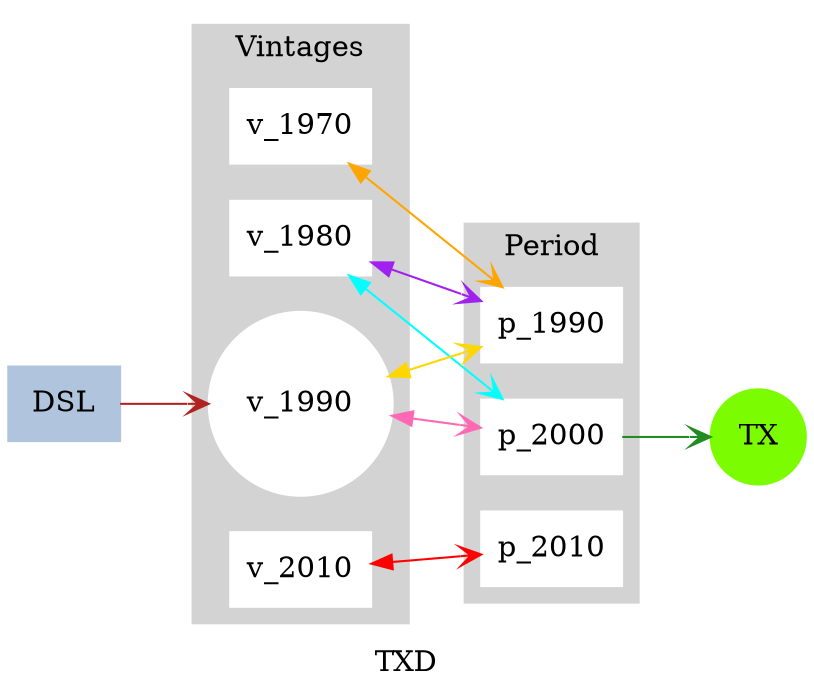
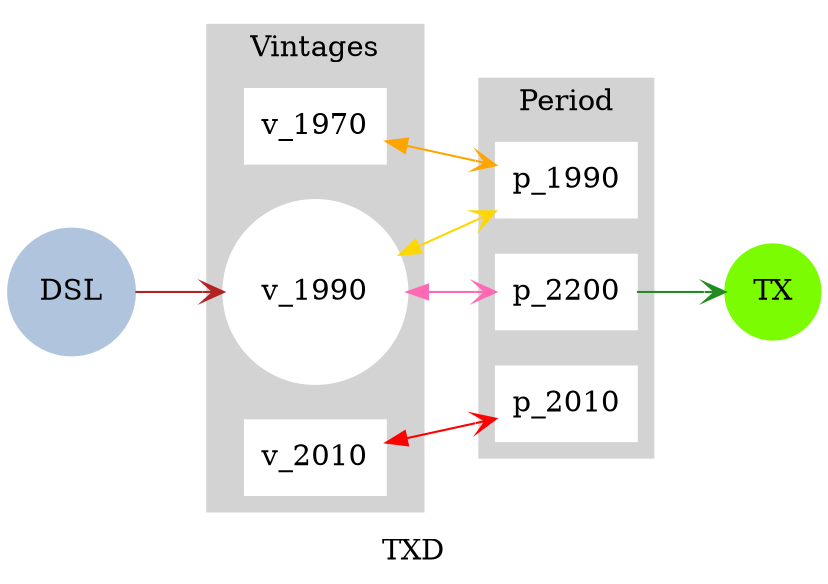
  strict digraph {
    color=black
    compound=True
    concentrate=True
    label=TXD
    rankdir=LR
    splines=False
    node [color=white shape=box style=filled]
    edge [arrowhead=vee decorate=True dir=both fontsize=8 labelfloat=false labelfontcolor=lightgreen weight=0.5]
    v_1970
-   v_1980
    v_1990 [shape=circle]
    v_2010
    p_1990
-   p_2000
+   p_2000 [label=p_2200]
    p_2010
    TX [color=lawngreen shape=circle]
-   DSL [color=lightsteelblue]
+   DSL [color=lightsteelblue shape=circle]
    subgraph cluster_1 {
      color=lightgrey
      label=Vintages
      style=filled
      v_1970
-     v_1980
      v_1990
      v_2010
    }
    subgraph cluster_2 {
      color=lightgrey
      label=Period
      style=filled
      p_1990
      p_2000
      p_2010
    }
    subgraph sub_3 {
      TX
      DSL
    }
    subgraph sub_4 {
      v_1990
      p_2000
      TX
      DSL
    }
    subgraph sub_5 {
      v_1970
-     v_1980
      v_1990
      v_2010
      p_1990
      p_2000
      p_2010
    }
    v_1970 -> p_1990 [color=orange label="   "]
-   v_1980 -> p_1990 [color=purple label="   "]
-   v_1980 -> p_2000 [color=cyan label="   "]
    v_1990 -> p_1990 [color=gold label="   "]
    v_1990 -> p_2000 [color=hotpink label="   "]
    v_2010 -> p_2010 [color=red label="   "]
    p_2000 -> TX [color=forestgreen dir=forward label="   "]
    DSL -> v_1990 [color=firebrick dir=forward label="   "]
  }
